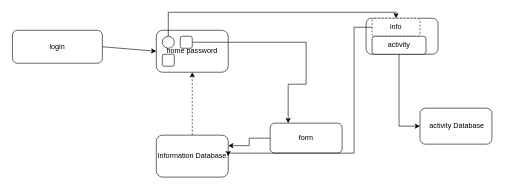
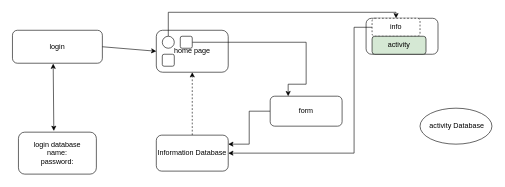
  <mxCell id="0" />
  <mxCell id="1" parent="0" />
  <mxCell id="2" value="login" style="rounded=1;whiteSpace=wrap;html=1;" vertex="1" parent="1"><mxGeometry x="20" y="50" width="150" height="55" as="geometry" /></mxCell>
- <mxCell id="5" value="home password" style="rounded=1;whiteSpace=wrap;html=1;" vertex="1" parent="1"><mxGeometry x="260" y="50" width="120" height="70" as="geometry" /></mxCell>
+ <mxCell id="3" value="login database&lt;br&gt;name:&lt;br&gt;password:" style="rounded=1;whiteSpace=wrap;html=1;" vertex="1" parent="1"><mxGeometry x="30" y="220" width="130" height="70" as="geometry" /></mxCell>
+ <mxCell id="4" value="" style="endArrow=classic;startArrow=classic;html=1;rounded=0;entryX=0.453;entryY=1.014;entryDx=0;entryDy=0;entryPerimeter=0;exitX=0.454;exitY=-0.029;exitDx=0;exitDy=0;exitPerimeter=0;" edge="1" parent="1" source="3" target="2"><mxGeometry width="50" height="50" relative="1" as="geometry"><mxPoint x="410" y="290" as="sourcePoint" /><mxPoint x="460" y="240" as="targetPoint" /><Array as="points" /></mxGeometry></mxCell>
+ <mxCell id="5" value="home page" style="rounded=1;whiteSpace=wrap;html=1;" vertex="1" parent="1"><mxGeometry x="260" y="50" width="120" height="70" as="geometry" /></mxCell>
  <mxCell id="6" value="" style="endArrow=classic;html=1;rounded=0;exitX=1;exitY=0.5;exitDx=0;exitDy=0;entryX=0;entryY=0.5;entryDx=0;entryDy=0;" edge="1" parent="1" source="2" target="5"><mxGeometry width="50" height="50" relative="1" as="geometry"><mxPoint x="410" y="290" as="sourcePoint" /><mxPoint x="460" y="240" as="targetPoint" /></mxGeometry></mxCell>
  <mxCell id="7" style="edgeStyle=orthogonalEdgeStyle;rounded=0;orthogonalLoop=1;jettySize=auto;html=1;exitX=0.5;exitY=0;exitDx=0;exitDy=0;entryX=0.5;entryY=1;entryDx=0;entryDy=0;dashed=1;" edge="1" parent="1" source="8" target="5"><mxGeometry relative="1" as="geometry" /></mxCell>
- <mxCell id="8" value="Information Database" style="rounded=1;whiteSpace=wrap;html=1;" vertex="1" parent="1"><mxGeometry x="260" y="225" width="120" height="70" as="geometry" /></mxCell>
- <mxCell id="9" value="&amp;nbsp;activity Database" style="rounded=1;whiteSpace=wrap;html=1;" vertex="1" parent="1"><mxGeometry x="700" y="180" width="120" height="60" as="geometry" /></mxCell>
+ <mxCell id="8" value="Information Database" style="rounded=1;whiteSpace=wrap;html=1;" vertex="1" parent="1"><mxGeometry x="260" y="225" width="120" height="60" as="geometry" /></mxCell>
+ <mxCell id="9" value="&amp;nbsp;activity Database" style="ellipse;whiteSpace=wrap;html=1;" vertex="1" parent="1"><mxGeometry x="700" y="180" width="120" height="60" as="geometry" /></mxCell>
  <mxCell id="10" value="" style="rounded=1;whiteSpace=wrap;html=1;" vertex="1" parent="1"><mxGeometry x="610" y="30" width="120" height="60" as="geometry" /></mxCell>
  <mxCell id="11" style="edgeStyle=orthogonalEdgeStyle;rounded=0;orthogonalLoop=1;jettySize=auto;html=1;entryX=1;entryY=0.25;entryDx=0;entryDy=0;" edge="1" parent="1" source="12" target="8"><mxGeometry relative="1" as="geometry" /></mxCell>
- <mxCell id="12" value="form" style="rounded=1;whiteSpace=wrap;html=1;" vertex="1" parent="1"><mxGeometry x="450" y="205" width="120" height="50" as="geometry" /></mxCell>
+ <mxCell id="12" value="form" style="rounded=1;whiteSpace=wrap;html=1;" vertex="1" parent="1"><mxGeometry x="450" y="160" width="120" height="50" as="geometry" /></mxCell>
  <mxCell id="13" style="edgeStyle=orthogonalEdgeStyle;rounded=0;orthogonalLoop=1;jettySize=auto;html=1;entryX=1;entryY=0.5;entryDx=0;entryDy=0;" edge="1" parent="1" source="14" target="8"><mxGeometry relative="1" as="geometry"><Array as="points"><mxPoint x="590" y="45" /><mxPoint x="590" y="255" /></Array></mxGeometry></mxCell>
  <mxCell id="14" value="info" style="rounded=1;whiteSpace=wrap;html=1;dashed=1;" vertex="1" parent="1"><mxGeometry x="620" y="30" width="80" height="30" as="geometry" /></mxCell>
- <mxCell id="15" style="edgeStyle=orthogonalEdgeStyle;rounded=0;orthogonalLoop=1;jettySize=auto;html=1;entryX=0;entryY=0.5;entryDx=0;entryDy=0;" edge="1" parent="1" source="16" target="9"><mxGeometry relative="1" as="geometry" /></mxCell>
- <mxCell id="16" value="activity" style="rounded=1;whiteSpace=wrap;html=1;" vertex="1" parent="1"><mxGeometry x="620" y="60" width="90" height="30" as="geometry" /></mxCell>
+ <mxCell id="16" value="activity" style="rounded=1;whiteSpace=wrap;html=1;fillColor=#d5e8d4;" vertex="1" parent="1"><mxGeometry x="620" y="60" width="90" height="30" as="geometry" /></mxCell>
  <mxCell id="17" style="edgeStyle=orthogonalEdgeStyle;rounded=0;orthogonalLoop=1;jettySize=auto;html=1;entryX=0.5;entryY=0;entryDx=0;entryDy=0;" edge="1" parent="1" source="18" target="14"><mxGeometry relative="1" as="geometry"><mxPoint x="660" y="20" as="targetPoint" /><Array as="points"><mxPoint x="280" y="20" /><mxPoint x="660" y="20" /></Array></mxGeometry></mxCell>
  <mxCell id="18" value="" style="rounded=1;whiteSpace=wrap;html=1;arcSize=50;" vertex="1" parent="1"><mxGeometry x="270" y="60" width="20" height="20" as="geometry" /></mxCell>
  <mxCell id="19" style="edgeStyle=orthogonalEdgeStyle;rounded=0;orthogonalLoop=1;jettySize=auto;html=1;entryX=0.25;entryY=0;entryDx=0;entryDy=0;" edge="1" parent="1" source="20" target="12"><mxGeometry relative="1" as="geometry"><Array as="points"><mxPoint x="510" y="70" /><mxPoint x="510" y="140" /><mxPoint x="480" y="140" /></Array></mxGeometry></mxCell>
  <mxCell id="20" value="" style="rounded=1;whiteSpace=wrap;html=1;" vertex="1" parent="1"><mxGeometry x="300" y="60" width="20" height="20" as="geometry" /></mxCell>
  <mxCell id="21" value="" style="rounded=1;whiteSpace=wrap;html=1;" vertex="1" parent="1"><mxGeometry x="270" y="90" width="20" height="20" as="geometry" /></mxCell>
